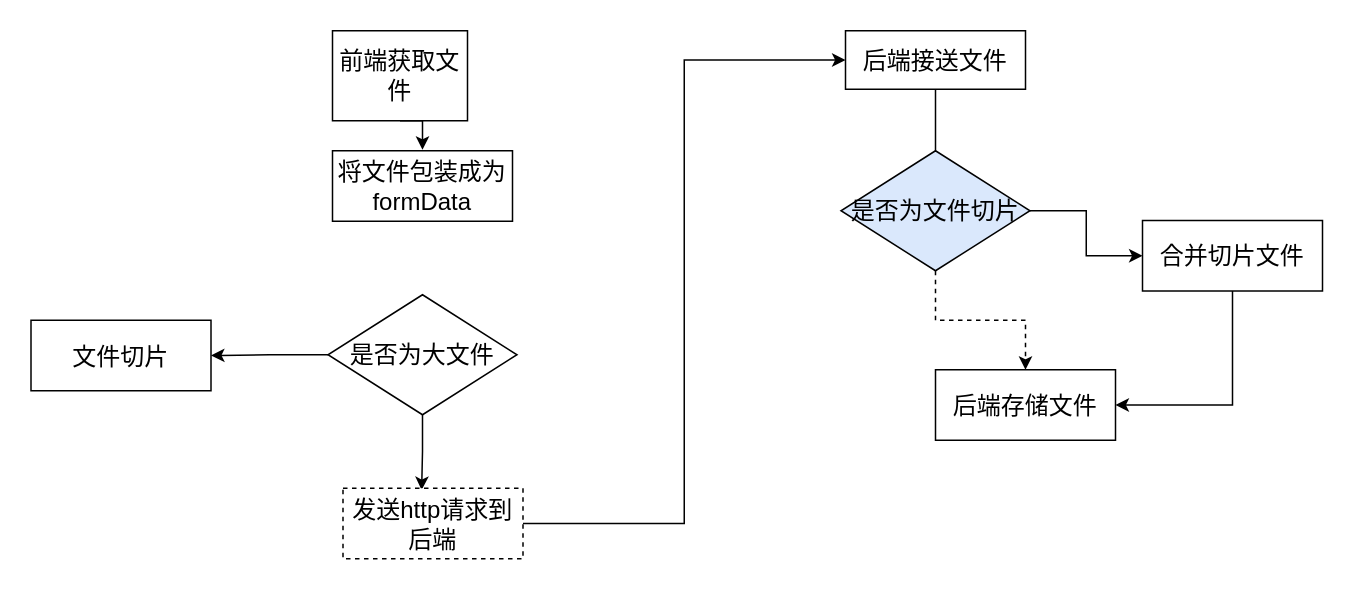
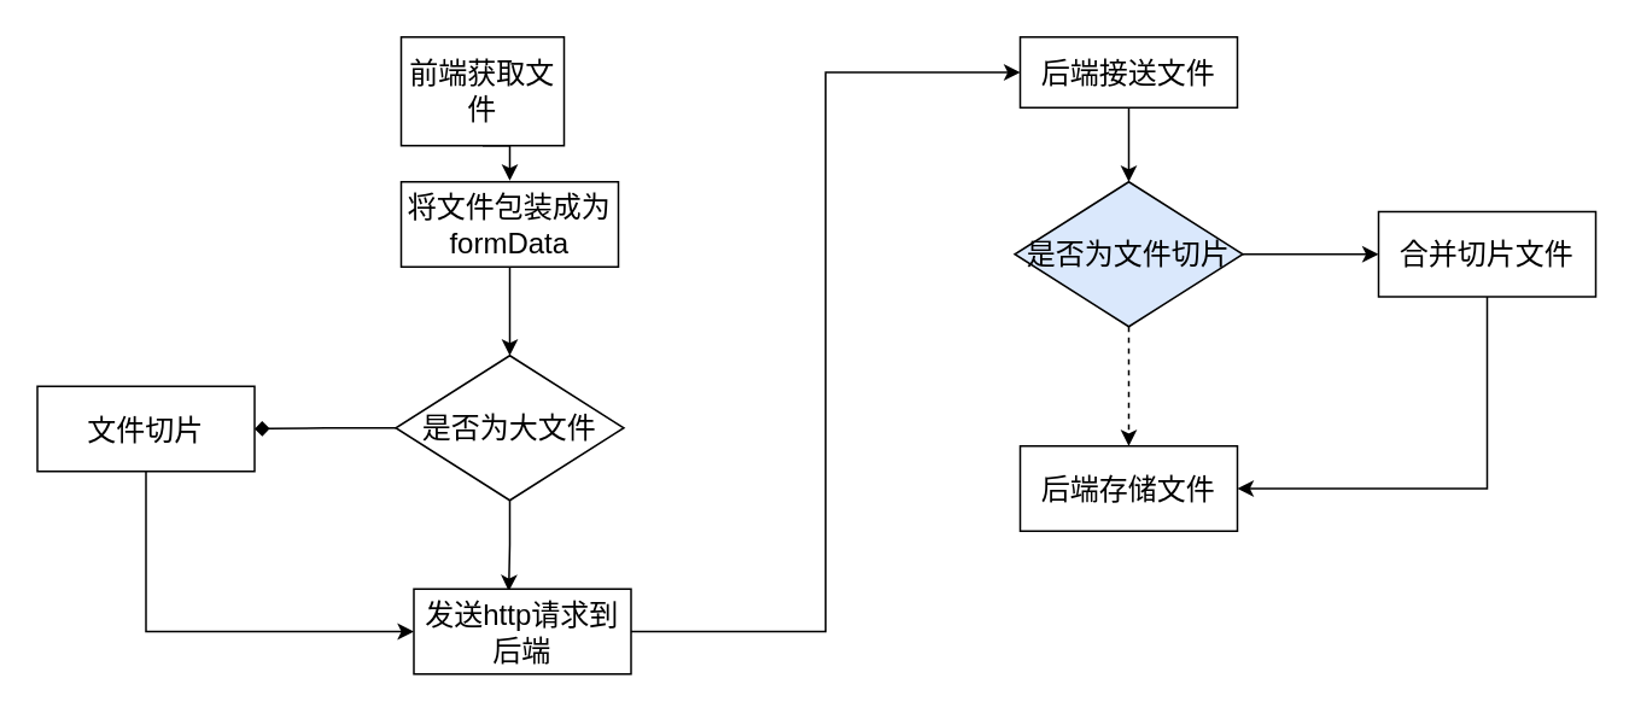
  <mxCell id="0" />
  <mxCell id="1" parent="0" />
  <mxCell id="2" style="edgeStyle=orthogonalEdgeStyle;rounded=0;orthogonalLoop=1;jettySize=auto;html=1;exitX=0.5;exitY=1;exitDx=0;exitDy=0;fontSize=16;" edge="1" parent="1" source="3"><mxGeometry relative="1" as="geometry"><mxPoint x="281" y="99.4" as="targetPoint" /></mxGeometry></mxCell>
  <mxCell id="3" value="前端获取文件" style="rounded=0;whiteSpace=wrap;html=1;fontSize=16;" vertex="1" parent="1"><mxGeometry x="221" y="20" width="90" height="60" as="geometry" /></mxCell>
+ <mxCell id="4" style="edgeStyle=orthogonalEdgeStyle;rounded=0;orthogonalLoop=1;jettySize=auto;html=1;exitX=0.5;exitY=1;exitDx=0;exitDy=0;entryX=0.5;entryY=0;entryDx=0;entryDy=0;fontSize=16;" edge="1" parent="1" source="5" target="8"><mxGeometry relative="1" as="geometry" /></mxCell>
  <mxCell id="5" value="将文件包装成为formData" style="rounded=0;whiteSpace=wrap;html=1;fontSize=16;" vertex="1" parent="1"><mxGeometry x="221" y="100" width="120" height="47" as="geometry" /></mxCell>
- <mxCell id="6" style="edgeStyle=orthogonalEdgeStyle;rounded=0;orthogonalLoop=1;jettySize=auto;html=1;exitX=0;exitY=0.5;exitDx=0;exitDy=0;entryX=1;entryY=0.5;entryDx=0;entryDy=0;fontSize=16;" edge="1" parent="1" source="8" target="18"><mxGeometry relative="1" as="geometry" /></mxCell>
+ <mxCell id="6" style="edgeStyle=orthogonalEdgeStyle;rounded=0;orthogonalLoop=1;jettySize=auto;html=1;exitX=0;exitY=0.5;exitDx=0;exitDy=0;entryX=1;entryY=0.5;entryDx=0;entryDy=0;fontSize=16;endArrow=diamond;" edge="1" parent="1" source="8" target="18"><mxGeometry relative="1" as="geometry" /></mxCell>
  <mxCell id="7" style="edgeStyle=orthogonalEdgeStyle;rounded=0;orthogonalLoop=1;jettySize=auto;html=1;exitX=0.5;exitY=1;exitDx=0;exitDy=0;entryX=0.437;entryY=0.026;entryDx=0;entryDy=0;entryPerimeter=0;fontSize=16;" edge="1" parent="1" source="8" target="10"><mxGeometry relative="1" as="geometry" /></mxCell>
  <mxCell id="8" value="是否为大文件" style="rhombus;whiteSpace=wrap;html=1;fontSize=16;" vertex="1" parent="1"><mxGeometry x="218" y="196" width="126" height="80" as="geometry" /></mxCell>
  <mxCell id="9" style="edgeStyle=orthogonalEdgeStyle;rounded=0;orthogonalLoop=1;jettySize=auto;html=1;exitX=1;exitY=0.5;exitDx=0;exitDy=0;entryX=0;entryY=0.5;entryDx=0;entryDy=0;fontSize=16;" edge="1" parent="1" source="10" target="12"><mxGeometry relative="1" as="geometry" /></mxCell>
- <mxCell id="10" value="发送http请求到后端" style="rounded=0;whiteSpace=wrap;html=1;fontSize=16;dashed=1;" vertex="1" parent="1"><mxGeometry x="228" y="325" width="120" height="47" as="geometry" /></mxCell>
- <mxCell id="11" style="edgeStyle=orthogonalEdgeStyle;rounded=0;orthogonalLoop=1;jettySize=auto;html=1;exitX=0.5;exitY=1;exitDx=0;exitDy=0;entryX=0.5;entryY=0;entryDx=0;entryDy=0;fontSize=16;endArrow=none;" edge="1" parent="1" source="12" target="15"><mxGeometry relative="1" as="geometry" /></mxCell>
+ <mxCell id="10" value="发送http请求到后端" style="rounded=0;whiteSpace=wrap;html=1;fontSize=16;" vertex="1" parent="1"><mxGeometry x="228" y="325" width="120" height="47" as="geometry" /></mxCell>
+ <mxCell id="11" style="edgeStyle=orthogonalEdgeStyle;rounded=0;orthogonalLoop=1;jettySize=auto;html=1;exitX=0.5;exitY=1;exitDx=0;exitDy=0;entryX=0.5;entryY=0;entryDx=0;entryDy=0;fontSize=16;" edge="1" parent="1" source="12" target="15"><mxGeometry relative="1" as="geometry" /></mxCell>
  <mxCell id="12" value="后端接送文件" style="rounded=0;whiteSpace=wrap;html=1;fontSize=16;" vertex="1" parent="1"><mxGeometry x="563" y="20" width="120" height="39" as="geometry" /></mxCell>
  <mxCell id="13" style="edgeStyle=orthogonalEdgeStyle;rounded=0;orthogonalLoop=1;jettySize=auto;html=1;exitX=0.5;exitY=1;exitDx=0;exitDy=0;entryX=0.5;entryY=0;entryDx=0;entryDy=0;fontSize=16;dashed=1;" edge="1" parent="1" source="15" target="16"><mxGeometry relative="1" as="geometry" /></mxCell>
  <mxCell id="14" style="edgeStyle=orthogonalEdgeStyle;rounded=0;orthogonalLoop=1;jettySize=auto;html=1;exitX=1;exitY=0.5;exitDx=0;exitDy=0;entryX=0;entryY=0.5;entryDx=0;entryDy=0;fontSize=16;" edge="1" parent="1" source="15" target="20"><mxGeometry relative="1" as="geometry" /></mxCell>
  <mxCell id="15" value="是否为文件切片" style="rhombus;whiteSpace=wrap;html=1;fontSize=16;fillColor=#dae8fc;" vertex="1" parent="1"><mxGeometry x="560" y="100" width="126" height="80" as="geometry" /></mxCell>
- <mxCell id="16" value="后端存储文件" style="rounded=0;whiteSpace=wrap;html=1;fontSize=16;" vertex="1" parent="1"><mxGeometry x="623" y="246" width="120" height="47" as="geometry" /></mxCell>
+ <mxCell id="16" value="后端存储文件" style="rounded=0;whiteSpace=wrap;html=1;fontSize=16;" vertex="1" parent="1"><mxGeometry x="563" y="246" width="120" height="47" as="geometry" /></mxCell>
+ <mxCell id="17" style="edgeStyle=orthogonalEdgeStyle;rounded=0;orthogonalLoop=1;jettySize=auto;html=1;exitX=0.5;exitY=1;exitDx=0;exitDy=0;entryX=0;entryY=0.5;entryDx=0;entryDy=0;fontSize=16;" edge="1" parent="1" source="18" target="10"><mxGeometry relative="1" as="geometry" /></mxCell>
  <mxCell id="18" value="文件切片" style="rounded=0;whiteSpace=wrap;html=1;fontSize=16;" vertex="1" parent="1"><mxGeometry x="20" y="213" width="120" height="47" as="geometry" /></mxCell>
  <mxCell id="19" style="edgeStyle=orthogonalEdgeStyle;rounded=0;orthogonalLoop=1;jettySize=auto;html=1;exitX=0.5;exitY=1;exitDx=0;exitDy=0;entryX=1;entryY=0.5;entryDx=0;entryDy=0;fontSize=16;" edge="1" parent="1" source="20" target="16"><mxGeometry relative="1" as="geometry" /></mxCell>
- <mxCell id="20" value="合并切片文件" style="rounded=0;whiteSpace=wrap;html=1;fontSize=16;" vertex="1" parent="1"><mxGeometry x="761" y="146.5" width="120" height="47" as="geometry" /></mxCell>
+ <mxCell id="20" value="合并切片文件" style="rounded=0;whiteSpace=wrap;html=1;fontSize=16;" vertex="1" parent="1"><mxGeometry x="761" y="116.5" width="120" height="47" as="geometry" /></mxCell>
